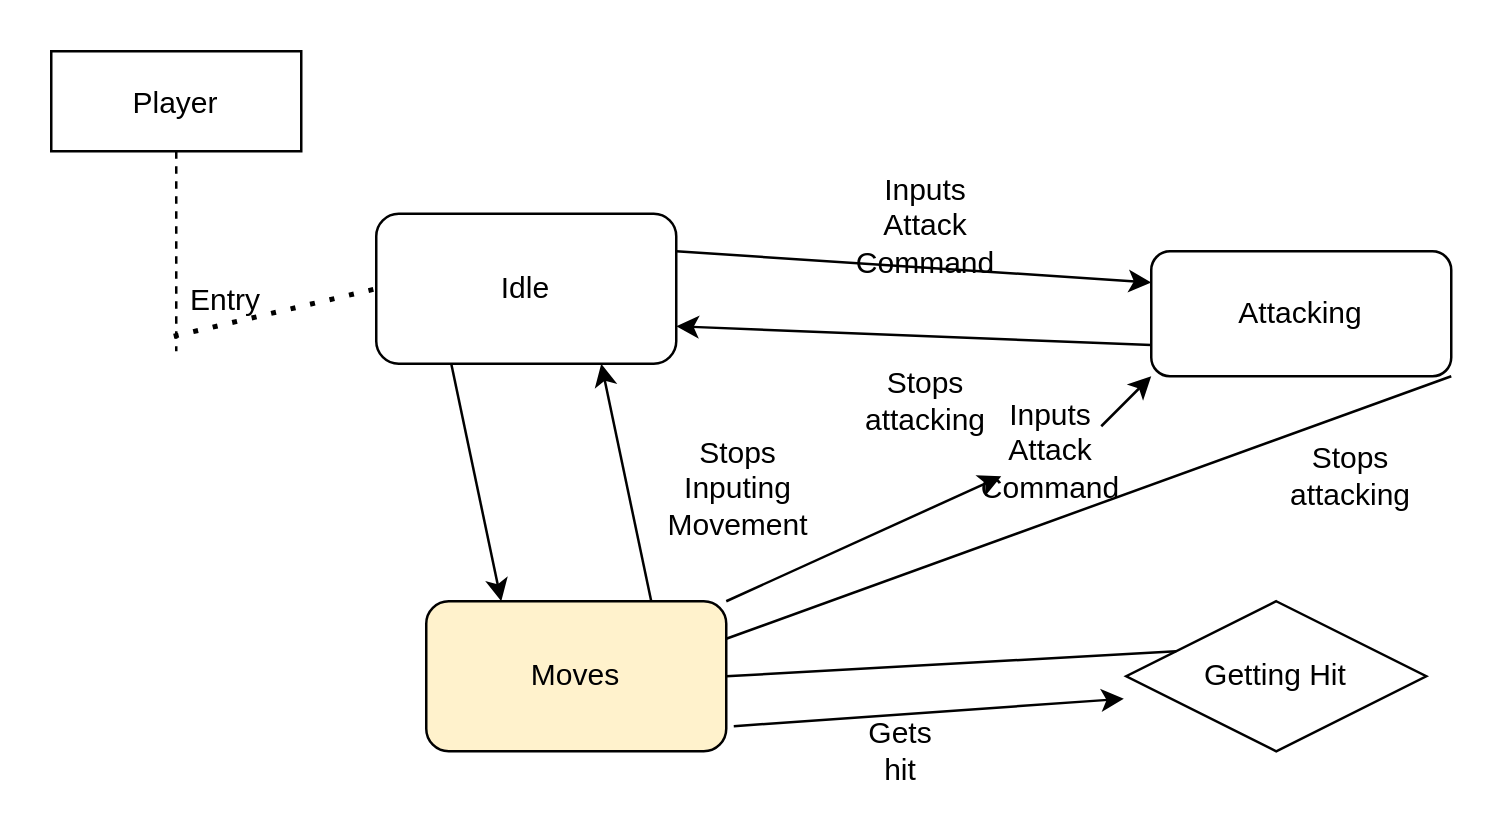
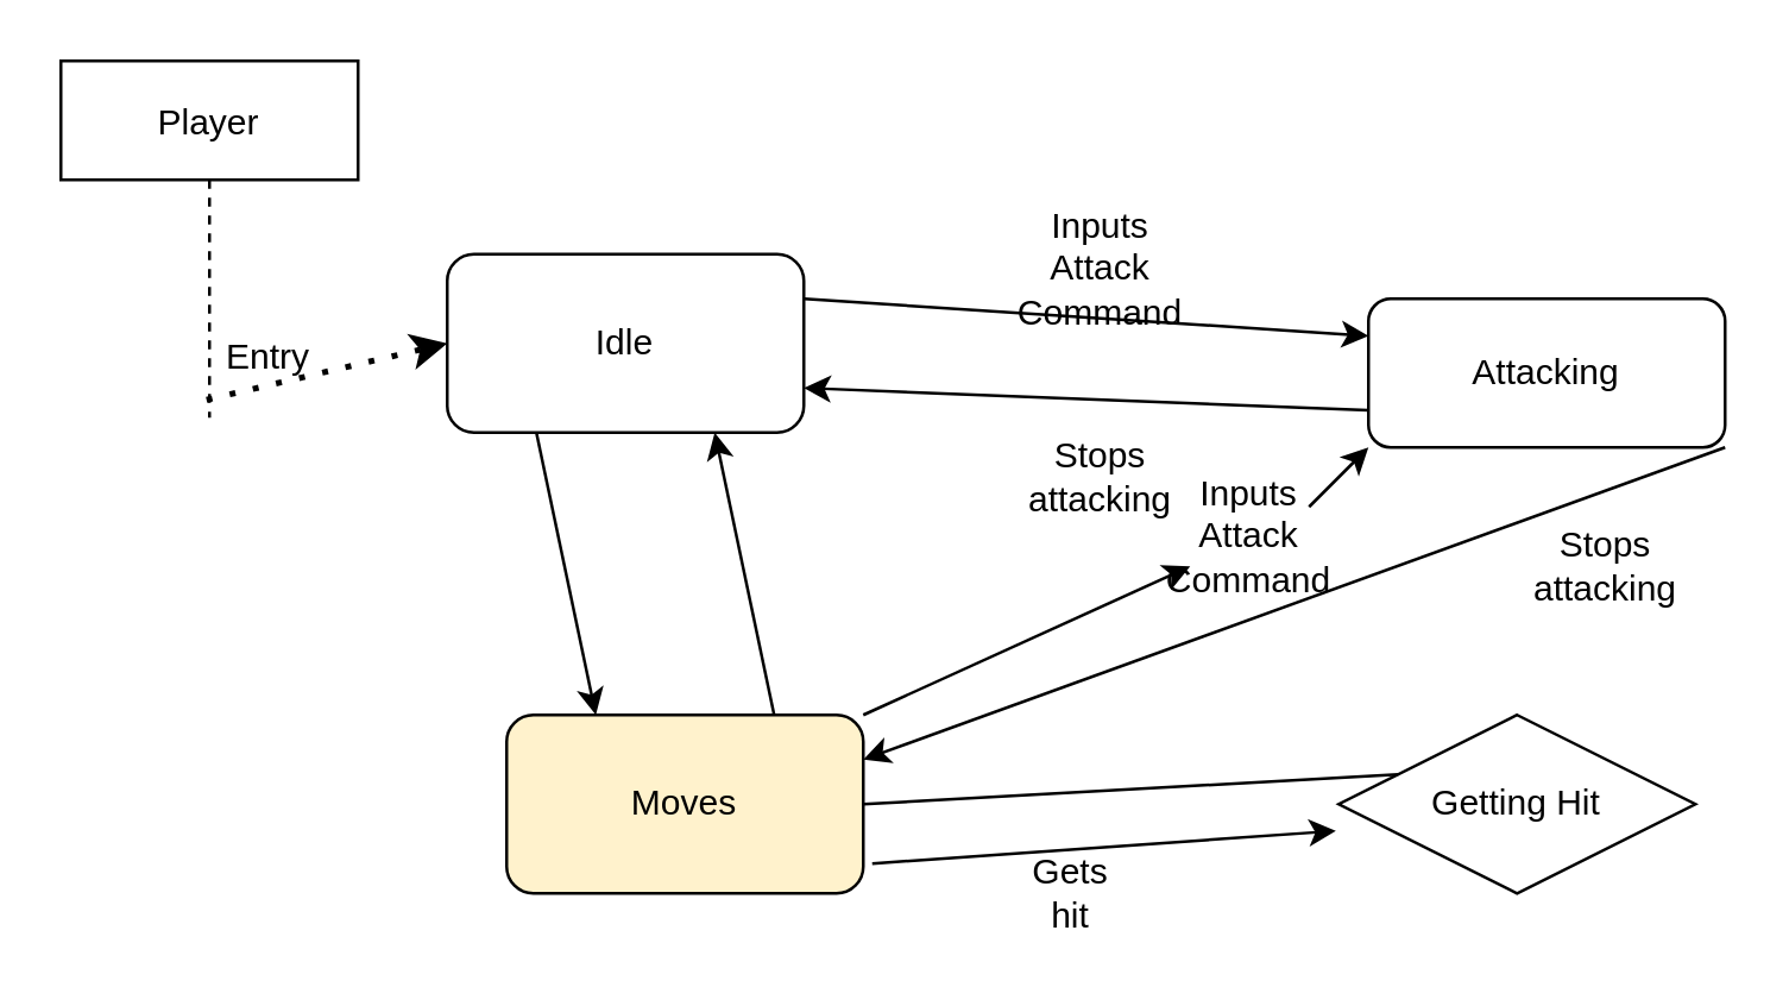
  <mxCell id="0" />
  <mxCell id="1" parent="0" />
  <mxCell id="2" value="Player" style="shape=umlLifeline;perimeter=lifelinePerimeter;container=1;collapsible=0;recursiveResize=0;rounded=0;shadow=0;strokeWidth=1;" parent="1" vertex="1"><mxGeometry x="20" y="20" width="100" height="120" as="geometry" /></mxCell>
  <mxCell id="3" value="Idle" style="rounded=1;whiteSpace=wrap;html=1;" parent="1" vertex="1"><mxGeometry x="150" y="85" width="120" height="60" as="geometry" /></mxCell>
  <mxCell id="4" value="Moves" style="rounded=1;whiteSpace=wrap;html=1;fillColor=#fff2cc;" parent="1" vertex="1"><mxGeometry x="170" y="240" width="120" height="60" as="geometry" /></mxCell>
- <mxCell id="5" value="" style="endArrow=none;dashed=1;html=1;dashPattern=1 3;strokeWidth=2;exitX=0.49;exitY=0.95;exitDx=0;exitDy=0;exitPerimeter=0;entryX=0;entryY=0.5;entryDx=0;entryDy=0;" parent="1" source="2" target="3" edge="1"><mxGeometry width="50" height="50" relative="1" as="geometry"><mxPoint x="300" y="380" as="sourcePoint" /><mxPoint x="350" y="330" as="targetPoint" /></mxGeometry></mxCell>
+ <mxCell id="5" value="" style="endArrow=classic;dashed=1;html=1;dashPattern=1 3;strokeWidth=2;exitX=0.49;exitY=0.95;exitDx=0;exitDy=0;exitPerimeter=0;entryX=0;entryY=0.5;entryDx=0;entryDy=0;" parent="1" source="2" target="3" edge="1"><mxGeometry width="50" height="50" relative="1" as="geometry"><mxPoint x="300" y="380" as="sourcePoint" /><mxPoint x="350" y="330" as="targetPoint" /></mxGeometry></mxCell>
  <mxCell id="6" value="" style="endArrow=classic;html=1;exitX=0.25;exitY=1;exitDx=0;exitDy=0;entryX=0.25;entryY=0;entryDx=0;entryDy=0;" parent="1" source="3" target="4" edge="1"><mxGeometry width="50" height="50" relative="1" as="geometry"><mxPoint x="300" y="380" as="sourcePoint" /><mxPoint x="350" y="330" as="targetPoint" /></mxGeometry></mxCell>
  <mxCell id="7" value="Entry" style="text;html=1;strokeColor=none;fillColor=none;align=center;verticalAlign=middle;whiteSpace=wrap;rounded=0;" parent="1" vertex="1"><mxGeometry x="70" y="110" width="40" height="20" as="geometry" /></mxCell>
  <mxCell id="8" value="" style="endArrow=classic;html=1;entryX=0.75;entryY=1;entryDx=0;entryDy=0;exitX=0.75;exitY=0;exitDx=0;exitDy=0;" parent="1" source="4" target="3" edge="1"><mxGeometry width="50" height="50" relative="1" as="geometry"><mxPoint x="300" y="370" as="sourcePoint" /><mxPoint x="350" y="320" as="targetPoint" /></mxGeometry></mxCell>
- <mxCell id="9" value="Stops Inputing Movement" style="text;html=1;strokeColor=none;fillColor=none;align=center;verticalAlign=middle;whiteSpace=wrap;rounded=0;" parent="1" vertex="1"><mxGeometry x="260" y="170" width="70" height="50" as="geometry" /></mxCell>
  <mxCell id="10" value="Attacking" style="rounded=1;whiteSpace=wrap;html=1;" parent="1" vertex="1"><mxGeometry x="460" y="100" width="120" height="50" as="geometry" /></mxCell>
  <mxCell id="11" value="Getting Hit" style="rhombus;whiteSpace=wrap;html=1;" parent="1" vertex="1"><mxGeometry x="450" y="240" width="120" height="60" as="geometry" /></mxCell>
  <mxCell id="12" value="" style="endArrow=classic;html=1;entryX=-0.008;entryY=0.65;entryDx=0;entryDy=0;entryPerimeter=0;" parent="1" target="11" edge="1"><mxGeometry width="50" height="50" relative="1" as="geometry"><mxPoint x="293" y="290" as="sourcePoint" /><mxPoint x="350" y="200" as="targetPoint" /></mxGeometry></mxCell>
  <mxCell id="13" value="" style="endArrow=none;html=1;exitX=0;exitY=0.25;exitDx=0;exitDy=0;entryX=1;entryY=0.5;entryDx=0;entryDy=0;" parent="1" source="11" target="4" edge="1"><mxGeometry width="50" height="50" relative="1" as="geometry"><mxPoint x="300" y="250" as="sourcePoint" /><mxPoint x="350" y="200" as="targetPoint" /></mxGeometry></mxCell>
  <mxCell id="14" value="" style="endArrow=classic;html=1;entryX=0;entryY=0.25;entryDx=0;entryDy=0;exitX=1;exitY=0.25;exitDx=0;exitDy=0;" parent="1" source="3" target="10" edge="1"><mxGeometry width="50" height="50" relative="1" as="geometry"><mxPoint x="300" y="250" as="sourcePoint" /><mxPoint x="350" y="200" as="targetPoint" /></mxGeometry></mxCell>
  <mxCell id="15" value="" style="endArrow=classic;html=1;exitX=0;exitY=0.75;exitDx=0;exitDy=0;entryX=1;entryY=0.75;entryDx=0;entryDy=0;" parent="1" source="10" target="3" edge="1"><mxGeometry width="50" height="50" relative="1" as="geometry"><mxPoint x="300" y="250" as="sourcePoint" /><mxPoint x="350" y="200" as="targetPoint" /></mxGeometry></mxCell>
  <mxCell id="16" value="" style="endArrow=classic;html=1;entryX=0;entryY=1;entryDx=0;entryDy=0;exitX=1;exitY=0;exitDx=0;exitDy=0;" parent="1" source="19" target="10" edge="1"><mxGeometry width="50" height="50" relative="1" as="geometry"><mxPoint x="300" y="250" as="sourcePoint" /><mxPoint x="350" y="200" as="targetPoint" /></mxGeometry></mxCell>
  <mxCell id="17" value="Inputs Attack Command" style="text;html=1;strokeColor=none;fillColor=none;align=center;verticalAlign=middle;whiteSpace=wrap;rounded=0;" parent="1" vertex="1"><mxGeometry x="350" y="80" width="40" height="20" as="geometry" /></mxCell>
  <mxCell id="18" style="edgeStyle=orthogonalEdgeStyle;rounded=0;orthogonalLoop=1;jettySize=auto;html=0;exitX=0.5;exitY=1;exitDx=0;exitDy=0;" parent="1" source="19" target="19" edge="1"><mxGeometry relative="1" as="geometry" /></mxCell>
  <mxCell id="19" value="Inputs Attack Command" style="text;html=1;strokeColor=none;fillColor=none;align=center;verticalAlign=middle;whiteSpace=wrap;rounded=0;" parent="1" vertex="1"><mxGeometry x="400" y="170" width="40" height="20" as="geometry" /></mxCell>
  <mxCell id="20" value="" style="endArrow=classic;html=1;entryX=0;entryY=1;entryDx=0;entryDy=0;exitX=1;exitY=0;exitDx=0;exitDy=0;" parent="1" source="4" target="19" edge="1"><mxGeometry width="50" height="50" relative="1" as="geometry"><mxPoint x="290" y="240" as="sourcePoint" /><mxPoint x="460" y="160" as="targetPoint" /></mxGeometry></mxCell>
  <mxCell id="21" value="Gets hit" style="text;html=1;strokeColor=none;fillColor=none;align=center;verticalAlign=middle;whiteSpace=wrap;rounded=0;" vertex="1" parent="1"><mxGeometry x="340" y="290" width="40" height="20" as="geometry" /></mxCell>
  <mxCell id="22" value="Stops attacking" style="text;html=1;strokeColor=none;fillColor=none;align=center;verticalAlign=middle;whiteSpace=wrap;rounded=0;" vertex="1" parent="1"><mxGeometry x="350" y="150" width="40" height="20" as="geometry" /></mxCell>
- <mxCell id="23" value="" style="endArrow=none;html=1;entryX=1;entryY=0.25;entryDx=0;entryDy=0;exitX=1;exitY=1;exitDx=0;exitDy=0;" edge="1" parent="1" source="10" target="4"><mxGeometry width="50" height="50" relative="1" as="geometry"><mxPoint x="470" y="370" as="sourcePoint" /><mxPoint x="520" y="320" as="targetPoint" /></mxGeometry></mxCell>
+ <mxCell id="23" value="" style="endArrow=classic;html=1;entryX=1;entryY=0.25;entryDx=0;entryDy=0;exitX=1;exitY=1;exitDx=0;exitDy=0;" edge="1" parent="1" source="10" target="4"><mxGeometry width="50" height="50" relative="1" as="geometry"><mxPoint x="470" y="370" as="sourcePoint" /><mxPoint x="520" y="320" as="targetPoint" /></mxGeometry></mxCell>
  <mxCell id="24" value="Stops attacking" style="text;html=1;strokeColor=none;fillColor=none;align=center;verticalAlign=middle;whiteSpace=wrap;rounded=0;" vertex="1" parent="1"><mxGeometry x="520" y="180" width="40" height="20" as="geometry" /></mxCell>
